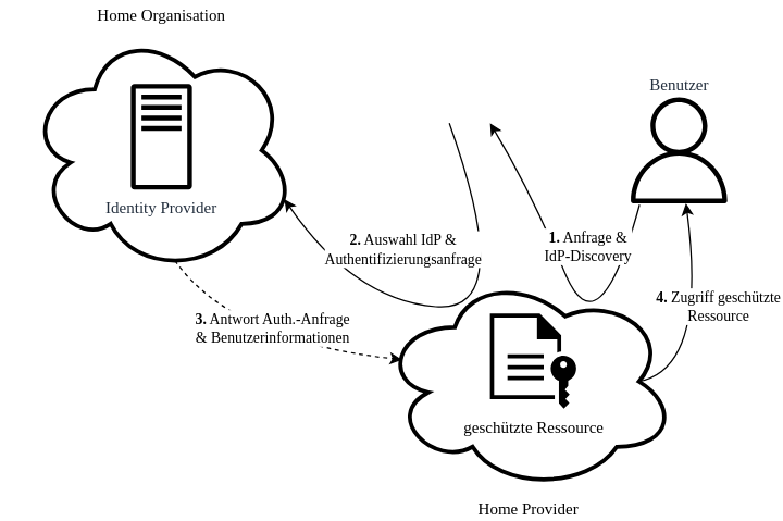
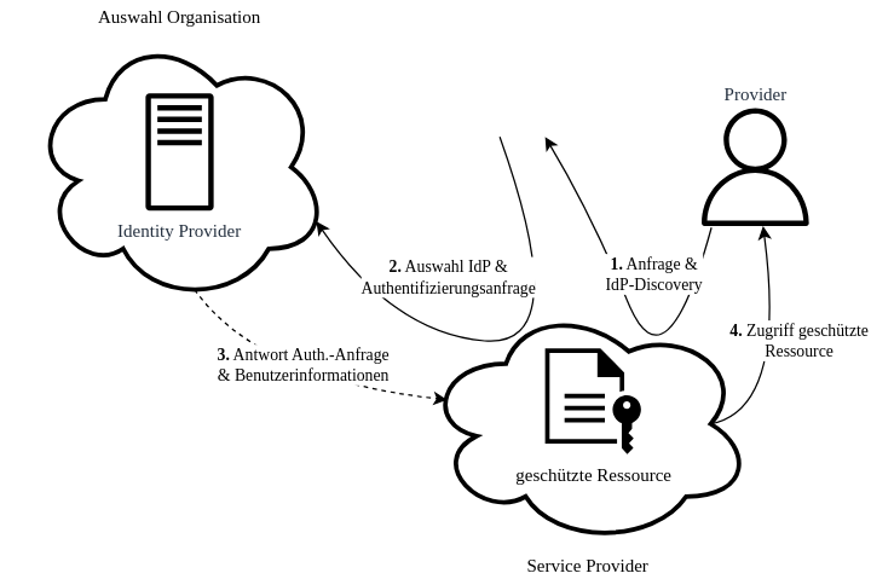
  <mxCell id="0" />
  <mxCell id="1" parent="0" />
- <mxCell id="2" value="Benutzer" style="sketch=0;outlineConnect=0;fontColor=#232F3E;gradientColor=none;fillColor=#000000;strokeColor=none;dashed=0;verticalLabelPosition=top;verticalAlign=bottom;align=center;html=1;fontSize=12;fontStyle=0;aspect=fixed;pointerEvents=1;shape=mxgraph.aws4.user;labelPosition=center;fontFamily=Computer Modern Serif;fontSource=https%3A%2F%2Fcdn.jsdelivr.net%2Fgh%2Fbitmaks%2Fcm-web-fonts%40latest%2Ffont%2FSerif%2Fcmunrm.woff;" parent="1" vertex="1"><mxGeometry x="460" y="71" width="78" height="78" as="geometry" /></mxCell>
+ <mxCell id="2" value="Provider" style="sketch=0;outlineConnect=0;fontColor=#232F3E;gradientColor=none;fillColor=#000000;strokeColor=none;dashed=0;verticalLabelPosition=top;verticalAlign=bottom;align=center;html=1;fontSize=12;fontStyle=0;aspect=fixed;pointerEvents=1;shape=mxgraph.aws4.user;labelPosition=center;fontFamily=Computer Modern Serif;fontSource=https%3A%2F%2Fcdn.jsdelivr.net%2Fgh%2Fbitmaks%2Fcm-web-fonts%40latest%2Ffont%2FSerif%2Fcmunrm.woff;" parent="1" vertex="1"><mxGeometry x="460" y="71" width="78" height="78" as="geometry" /></mxCell>
  <mxCell id="3" value="geschützte Ressource" style="sketch=0;pointerEvents=1;shadow=0;dashed=0;html=1;strokeColor=none;fillColor=#000000;labelPosition=center;verticalLabelPosition=bottom;verticalAlign=top;outlineConnect=0;align=center;shape=mxgraph.office.concepts.file_key;fontFamily=Computer Modern Serif;fontSource=https%3A%2F%2Fcdn.jsdelivr.net%2Fgh%2Fbitmaks%2Fcm-web-fonts%40latest%2Ffont%2FSerif%2Fcmunrm.woff;" parent="1" vertex="1"><mxGeometry x="360" y="230" width="63.4" height="70" as="geometry" /></mxCell>
- <mxCell id="4" value="Home Provider" style="ellipse;shape=cloud;whiteSpace=wrap;html=1;strokeWidth=3;fillColor=none;labelPosition=center;verticalLabelPosition=bottom;align=center;verticalAlign=top;fontFamily=Computer Modern Serif;fontSource=https%3A%2F%2Fcdn.jsdelivr.net%2Fgh%2Fbitmaks%2Fcm-web-fonts%40latest%2Ffont%2FSerif%2Fcmunrm.woff;" parent="1" vertex="1"><mxGeometry x="280" y="200" width="216.6" height="160" as="geometry" /></mxCell>
+ <mxCell id="4" value="Service Provider" style="ellipse;shape=cloud;whiteSpace=wrap;html=1;strokeWidth=3;fillColor=none;labelPosition=center;verticalLabelPosition=bottom;align=center;verticalAlign=top;fontFamily=Computer Modern Serif;fontSource=https%3A%2F%2Fcdn.jsdelivr.net%2Fgh%2Fbitmaks%2Fcm-web-fonts%40latest%2Ffont%2FSerif%2Fcmunrm.woff;" parent="1" vertex="1"><mxGeometry x="280" y="200" width="216.6" height="160" as="geometry" /></mxCell>
  <mxCell id="5" value="" style="curved=1;endArrow=classic;html=1;rounded=0;fontFamily=Computer Modern Serif;fontSource=https%3A%2F%2Fcdn.jsdelivr.net%2Fgh%2Fbitmaks%2Fcm-web-fonts%40latest%2Ffont%2FSerif%2Fcmunrm.woff;" parent="1" edge="1"><mxGeometry width="50" height="50" relative="1" as="geometry"><mxPoint x="470" y="150" as="sourcePoint" /><mxPoint x="360" y="90" as="targetPoint" /><Array as="points"><mxPoint x="440" y="260" /><mxPoint x="390" y="140" /></Array></mxGeometry></mxCell>
  <mxCell id="6" value="&lt;div&gt;&lt;b&gt;1.&lt;/b&gt; Anfrage &amp;amp;&lt;/div&gt;&lt;div&gt;IdP-Discovery&lt;br&gt;&lt;/div&gt;" style="edgeLabel;html=1;align=center;verticalAlign=middle;resizable=0;points=[];fontFamily=Computer Modern Serif;fontSource=https%3A%2F%2Fcdn.jsdelivr.net%2Fgh%2Fbitmaks%2Fcm-web-fonts%40latest%2Ffont%2FSerif%2Fcmunrm.woff;" parent="5" vertex="1" connectable="0"><mxGeometry x="-0.765" y="-3" relative="1" as="geometry"><mxPoint x="-26" y="-3" as="offset" /></mxGeometry></mxCell>
  <mxCell id="7" value="" style="curved=1;endArrow=classic;html=1;rounded=0;entryX=0.96;entryY=0.7;entryDx=0;entryDy=0;entryPerimeter=0;fontFamily=Computer Modern Serif;fontSource=https%3A%2F%2Fcdn.jsdelivr.net%2Fgh%2Fbitmaks%2Fcm-web-fonts%40latest%2Ffont%2FSerif%2Fcmunrm.woff;" parent="1" target="9" edge="1"><mxGeometry width="50" height="50" relative="1" as="geometry"><mxPoint x="330" y="90" as="sourcePoint" /><mxPoint x="200" y="160" as="targetPoint" /><Array as="points"><mxPoint x="380" y="230" /><mxPoint x="260" y="220" /></Array></mxGeometry></mxCell>
  <mxCell id="8" value="&lt;div&gt;&lt;b&gt;2.&lt;/b&gt; Auswahl IdP &amp;amp;&lt;/div&gt;Authentifizierungsanfrage" style="edgeLabel;html=1;align=center;verticalAlign=middle;resizable=0;points=[];labelBackgroundColor=default;fontFamily=Computer Modern Serif;fontSource=https%3A%2F%2Fcdn.jsdelivr.net%2Fgh%2Fbitmaks%2Fcm-web-fonts%40latest%2Ffont%2FSerif%2Fcmunrm.woff;" parent="7" vertex="1" connectable="0"><mxGeometry x="0.752" y="-4" relative="1" as="geometry"><mxPoint x="58" y="3" as="offset" /></mxGeometry></mxCell>
- <mxCell id="9" value="Home Organisation" style="ellipse;shape=cloud;whiteSpace=wrap;html=1;strokeWidth=3;fillColor=none;labelPosition=center;verticalLabelPosition=top;align=center;verticalAlign=bottom;fontFamily=Computer Modern Serif;fontSource=https%3A%2F%2Fcdn.jsdelivr.net%2Fgh%2Fbitmaks%2Fcm-web-fonts%40latest%2Ffont%2FSerif%2Fcmunrm.woff;" parent="1" vertex="1"><mxGeometry x="20" y="20" width="196.6" height="180" as="geometry" /></mxCell>
+ <mxCell id="9" value="Auswahl Organisation" style="ellipse;shape=cloud;whiteSpace=wrap;html=1;strokeWidth=3;fillColor=none;labelPosition=center;verticalLabelPosition=top;align=center;verticalAlign=bottom;fontFamily=Computer Modern Serif;fontSource=https%3A%2F%2Fcdn.jsdelivr.net%2Fgh%2Fbitmaks%2Fcm-web-fonts%40latest%2Ffont%2FSerif%2Fcmunrm.woff;" parent="1" vertex="1"><mxGeometry x="20" y="20" width="196.6" height="180" as="geometry" /></mxCell>
  <mxCell id="10" value="Identity Provider" style="sketch=0;outlineConnect=0;fontColor=#232F3E;gradientColor=none;fillColor=#000000;strokeColor=none;dashed=0;verticalLabelPosition=bottom;verticalAlign=top;align=center;html=1;fontSize=12;fontStyle=0;aspect=fixed;pointerEvents=1;shape=mxgraph.aws4.traditional_server;fontFamily=Computer Modern Serif;fontSource=https%3A%2F%2Fcdn.jsdelivr.net%2Fgh%2Fbitmaks%2Fcm-web-fonts%40latest%2Ffont%2FSerif%2Fcmunrm.woff;" parent="1" vertex="1"><mxGeometry x="95.8" y="61" width="45" height="78" as="geometry" /></mxCell>
  <mxCell id="11" value="" style="curved=1;endArrow=classic;html=1;rounded=0;exitX=0.55;exitY=0.95;exitDx=0;exitDy=0;exitPerimeter=0;entryX=0.07;entryY=0.4;entryDx=0;entryDy=0;entryPerimeter=0;fontFamily=Computer Modern Serif;fontSource=https%3A%2F%2Fcdn.jsdelivr.net%2Fgh%2Fbitmaks%2Fcm-web-fonts%40latest%2Ffont%2FSerif%2Fcmunrm.woff;dashed=1;" parent="1" source="9" target="4" edge="1"><mxGeometry width="50" height="50" relative="1" as="geometry"><mxPoint x="130" y="330" as="sourcePoint" /><mxPoint x="180" y="280" as="targetPoint" /><Array as="points"><mxPoint x="170" y="250" /></Array></mxGeometry></mxCell>
  <mxCell id="12" value="&lt;div&gt;&lt;b&gt;3.&lt;/b&gt; Antwort Auth.-Anfrage&lt;/div&gt;&lt;div&gt;&amp;amp; Benutzerinformationen&lt;br&gt;&lt;/div&gt;" style="edgeLabel;html=1;align=center;verticalAlign=middle;resizable=0;points=[];fontFamily=Computer Modern Serif;fontSource=https%3A%2F%2Fcdn.jsdelivr.net%2Fgh%2Fbitmaks%2Fcm-web-fonts%40latest%2Ffont%2FSerif%2Fcmunrm.woff;" parent="11" vertex="1" connectable="0"><mxGeometry x="-0.158" y="15" relative="1" as="geometry"><mxPoint x="17" y="4" as="offset" /></mxGeometry></mxCell>
  <mxCell id="13" value="" style="curved=1;endArrow=classic;html=1;rounded=0;exitX=0.875;exitY=0.5;exitDx=0;exitDy=0;exitPerimeter=0;fontFamily=Computer Modern Serif;fontSource=https%3A%2F%2Fcdn.jsdelivr.net%2Fgh%2Fbitmaks%2Fcm-web-fonts%40latest%2Ffont%2FSerif%2Fcmunrm.woff;" parent="1" source="4" target="2" edge="1"><mxGeometry width="50" height="50" relative="1" as="geometry"><mxPoint x="600" y="230" as="sourcePoint" /><mxPoint x="510" y="160" as="targetPoint" /><Array as="points"><mxPoint x="520" y="270" /></Array></mxGeometry></mxCell>
  <mxCell id="14" value="&lt;div&gt;&lt;b&gt;4.&lt;/b&gt; Zugriff geschützte&lt;/div&gt;&lt;div&gt;Ressource&lt;/div&gt;" style="edgeLabel;html=1;align=center;verticalAlign=middle;resizable=0;points=[];fontFamily=Computer Modern Serif;fontSource=https%3A%2F%2Fcdn.jsdelivr.net%2Fgh%2Fbitmaks%2Fcm-web-fonts%40latest%2Ffont%2FSerif%2Fcmunrm.woff;" parent="13" vertex="1" connectable="0"><mxGeometry x="0.099" y="5" relative="1" as="geometry"><mxPoint x="18" y="-3" as="offset" /></mxGeometry></mxCell>
